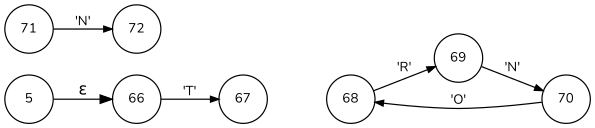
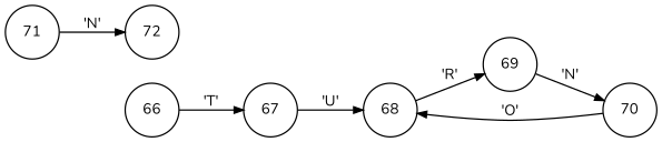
  digraph {
    fontname=Nunito
    rankdir=LR
    node [fixedsize=true fontname=Nunito fontsize=11 peripheries=1 shape=circle]
    edge [arrowhead=normal arrowsize=.7 fontname=Nunito fontsize=11]
    n1 [label=66 width=.55]
    n2 [label=67 width=.55]
    n3 [label=68 width=.55]
    n4 [label=69 width=.55]
    n5 [label=70 width=.55]
-   n6 [label=5 width=.55]
    n7 [label=71 width=.55]
    n8 [label=72 width=.55]
    n1 -> n2 [label="'T'"]
+   n2 -> n3 [label="'U'"]
    n3 -> n4 [label="'R'"]
    n4 -> n5 [label="'N'"]
    n5 -> n3 [label="'O'"]
-   n6 -> n1 [label="&epsilon;" arrowhead="" arrowsize="" fontsize=""]
    n7 -> n8 [label="'N'"]
  }
